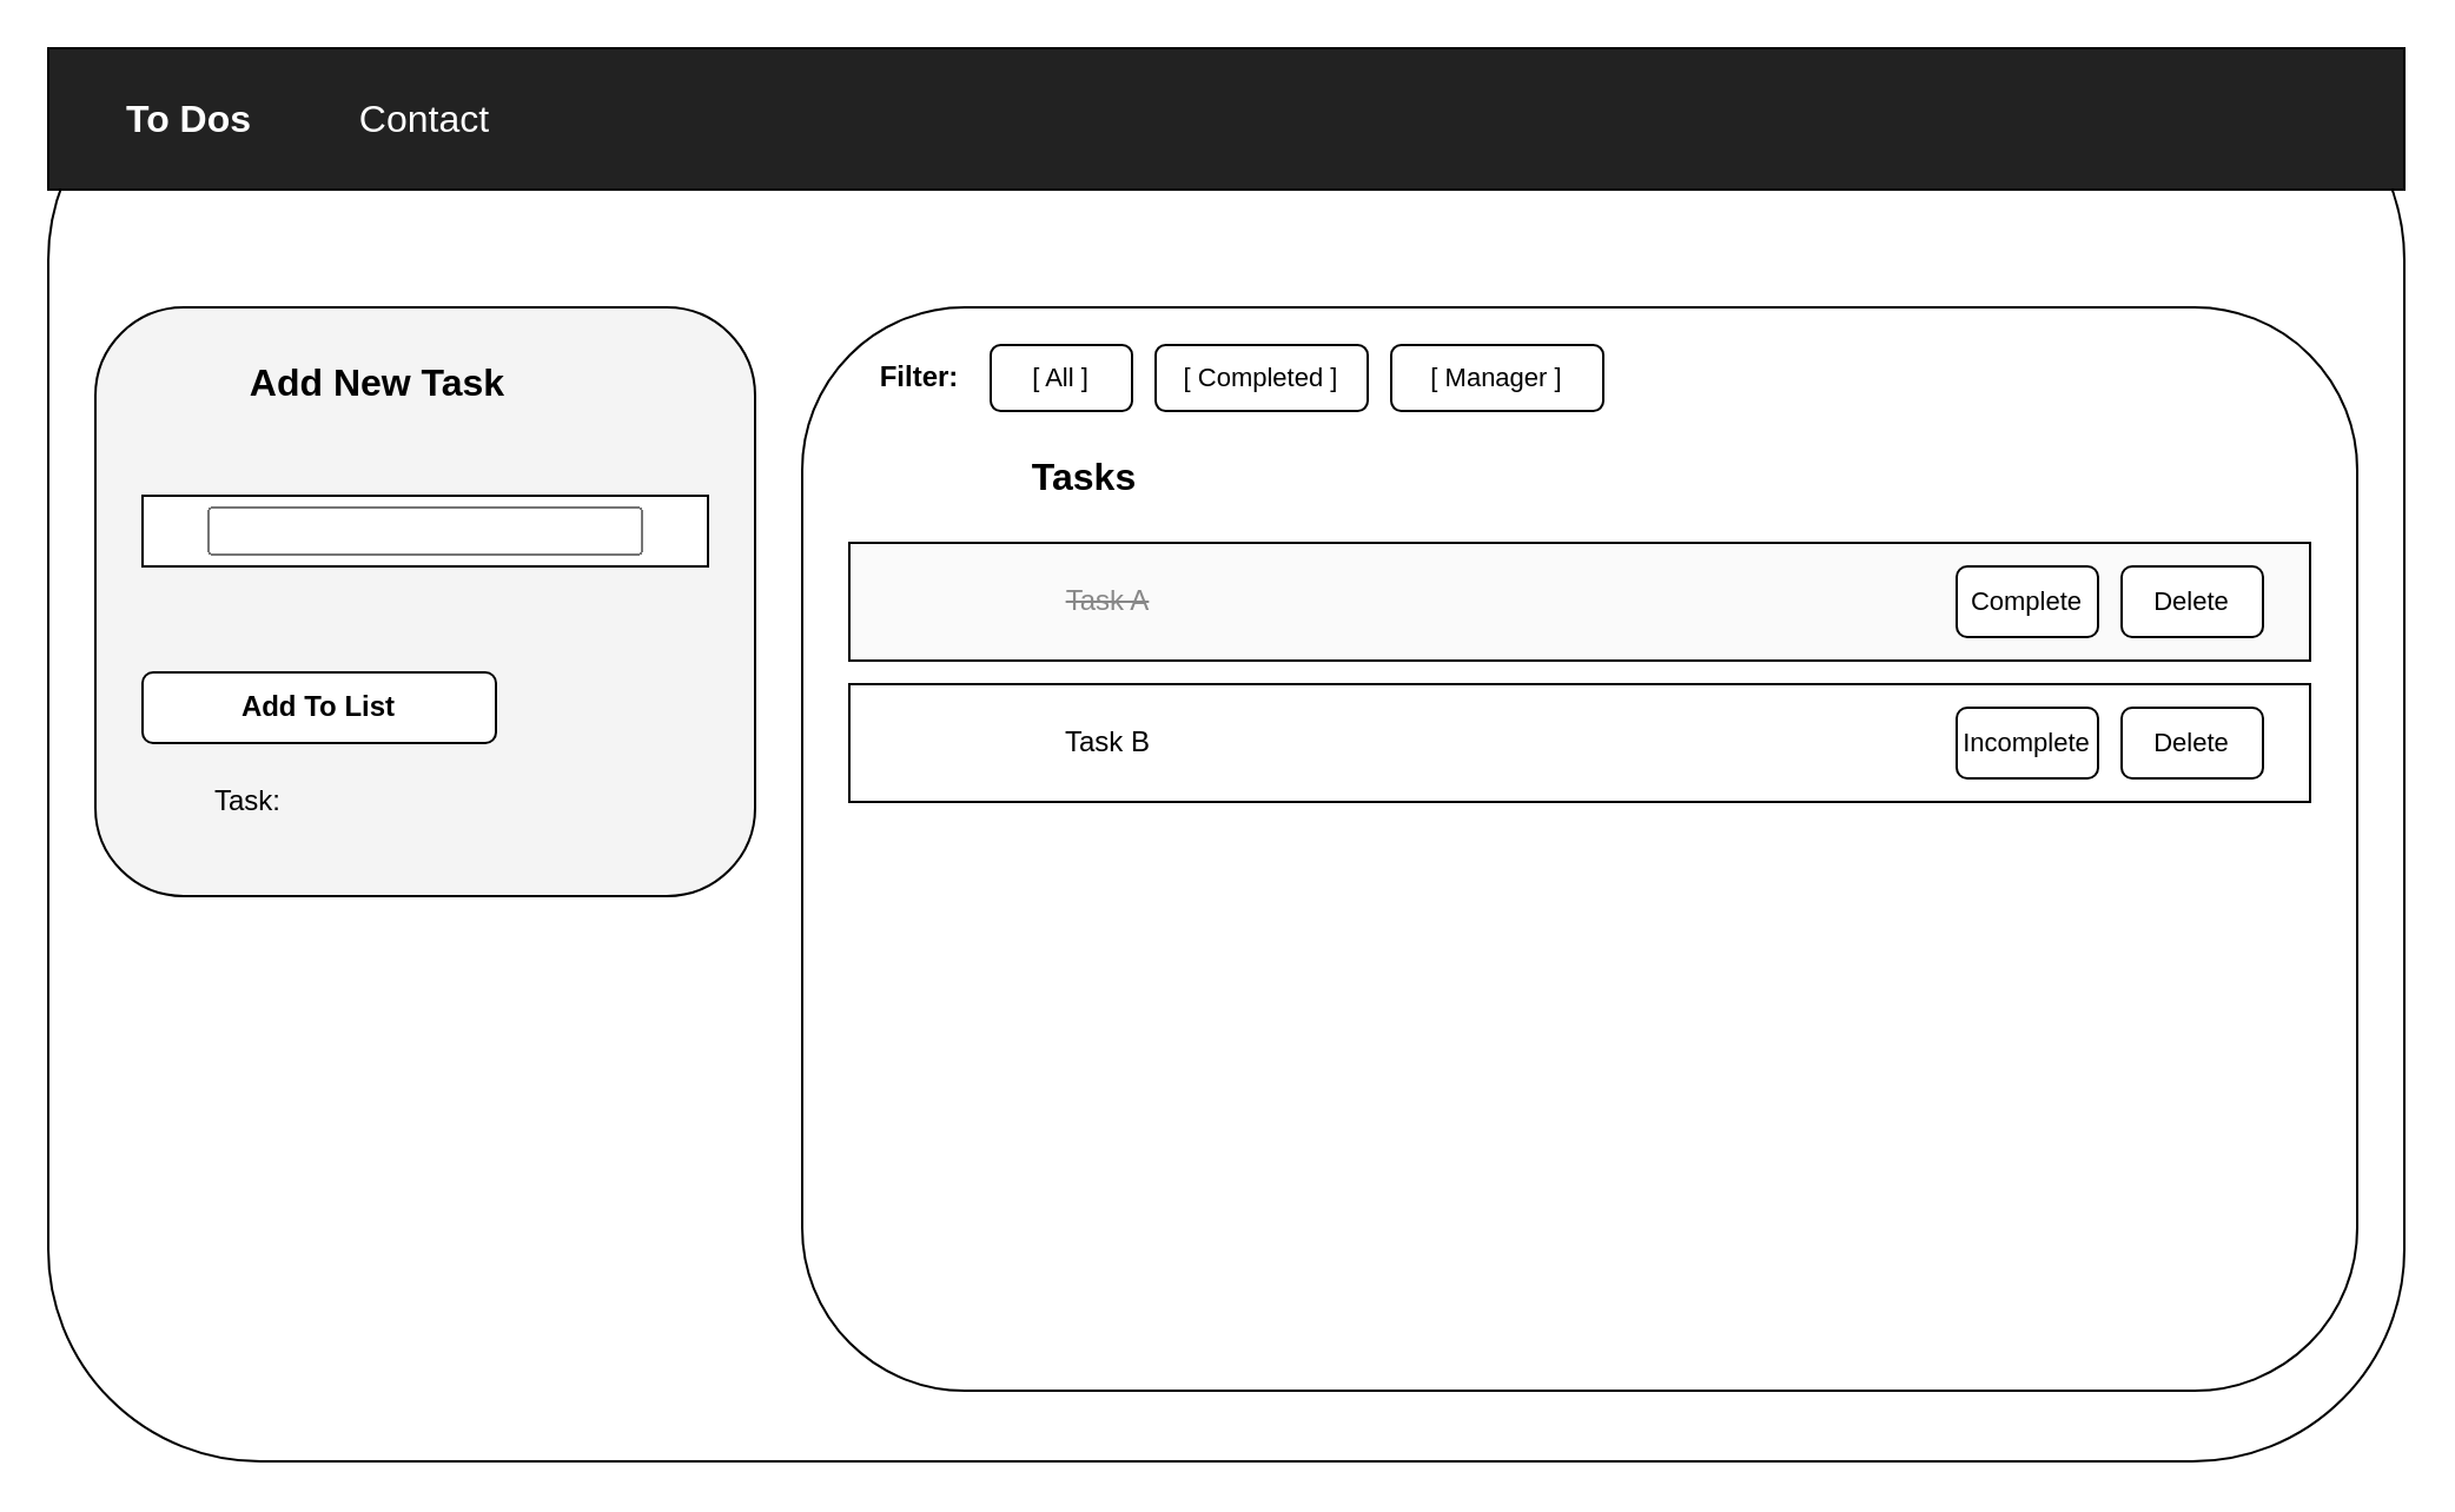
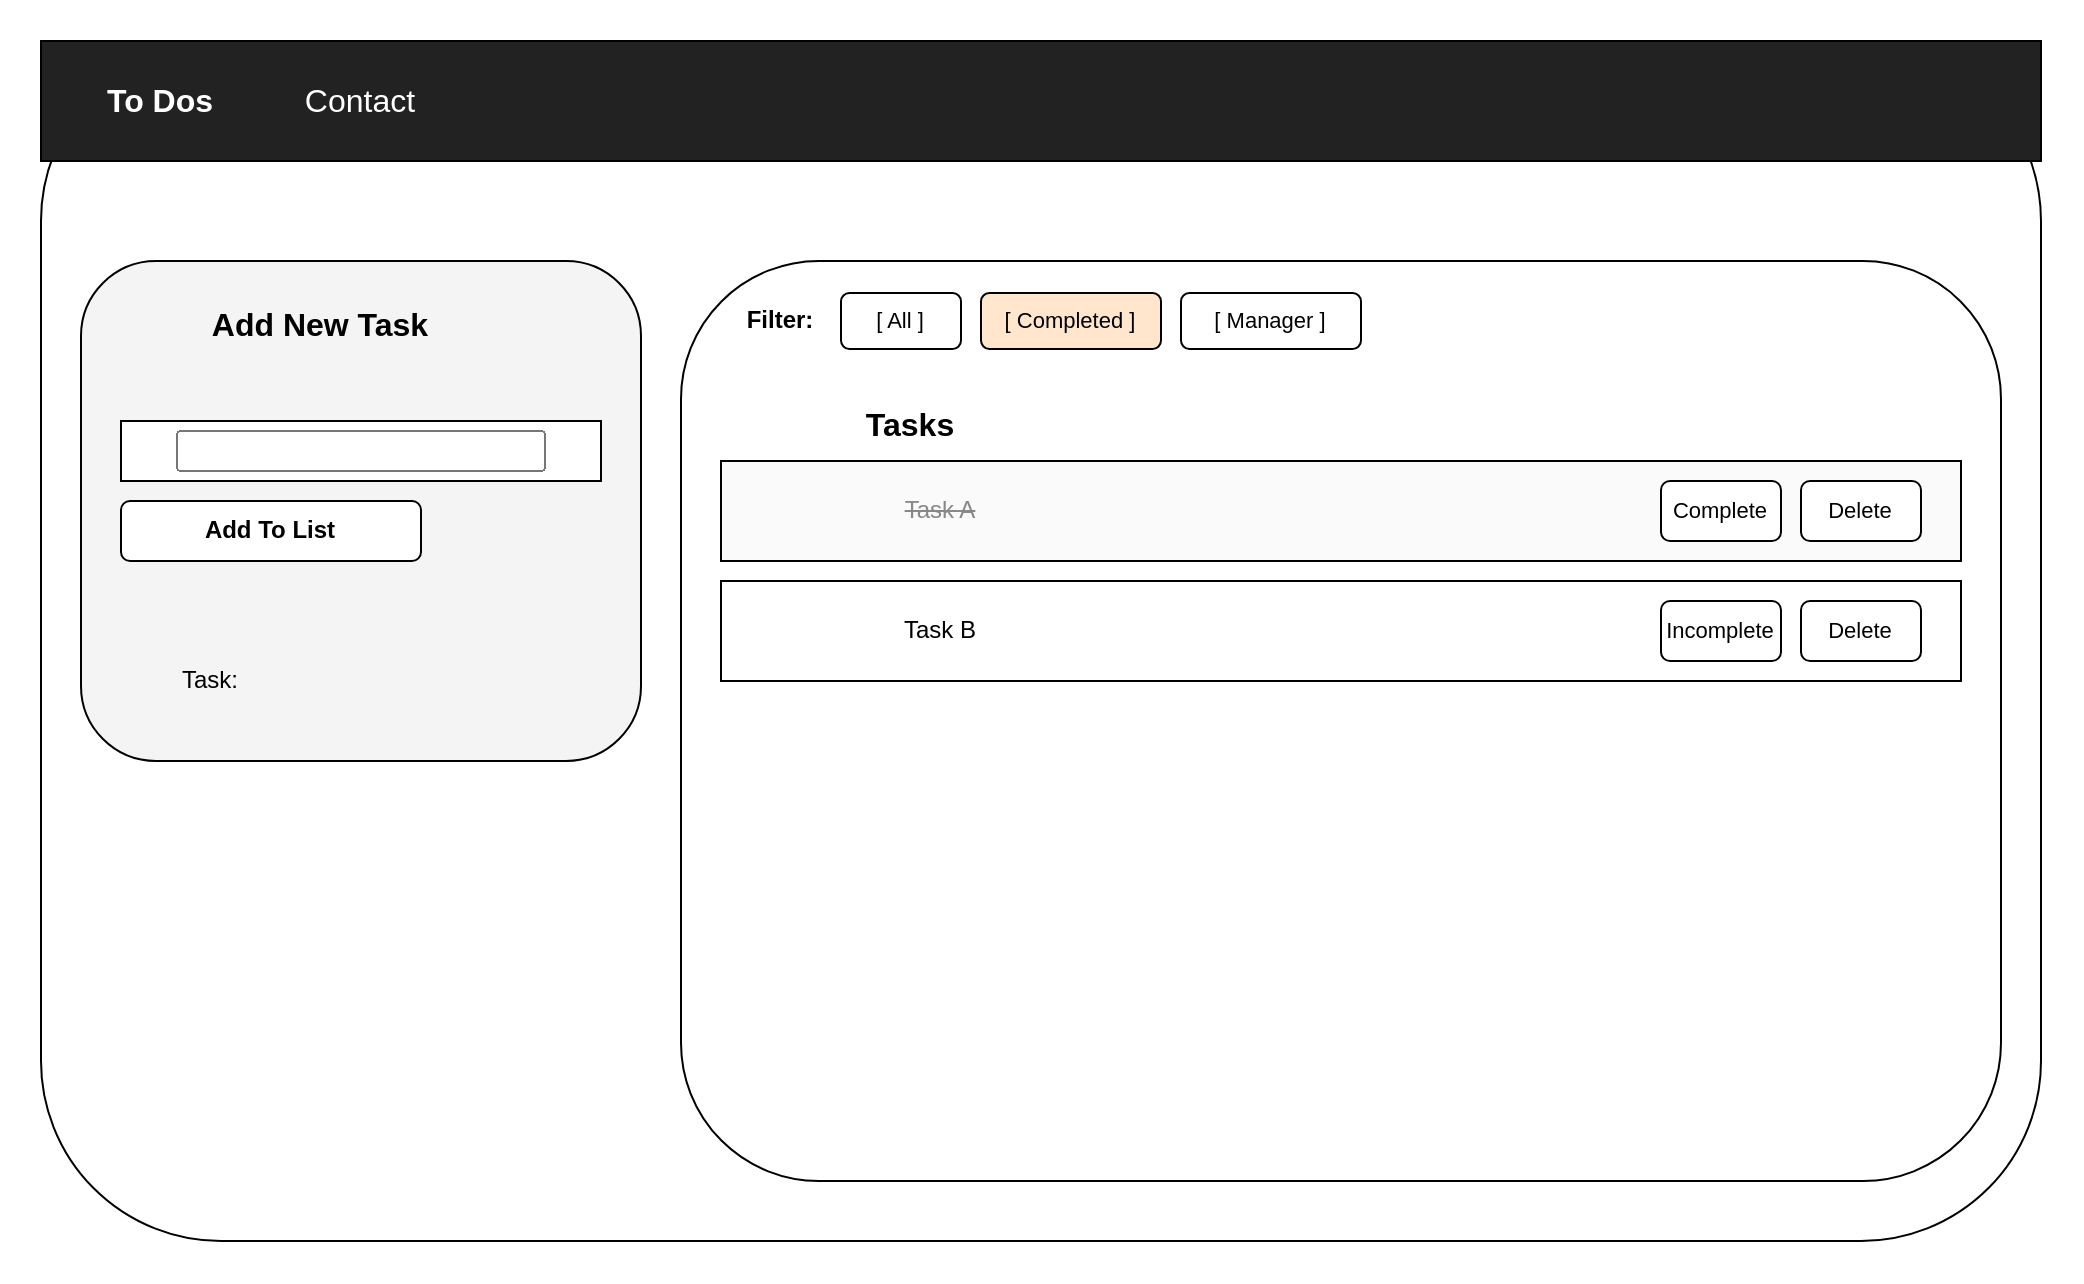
  <mxCell id="0" />
  <mxCell id="1" parent="0" />
  <mxCell id="2" value="&lt;b&gt;/todos view&lt;/b&gt; (Task Manager App)" style="rounded=1;whiteSpace=wrap;html=1;strokeColor=#000000;fillColor=#FFFFFF;fontSize=16;fontStyle=1;" vertex="1" parent="1"><mxGeometry x="20" y="20" width="1000" height="600" as="geometry" /></mxCell>
  <mxCell id="3" value="" style="rounded=0;whiteSpace=wrap;html=1;strokeColor=#000000;fillColor=#222222;fontColor=#FFFFFF;" vertex="1" parent="2"><mxGeometry width="1000" height="60" as="geometry" /></mxCell>
  <mxCell id="4" value="To Dos" style="whiteSpace=wrap;html=1;strokeColor=none;fillColor=none;fontColor=#FFFFFF;fontSize=16;fontStyle=1;" vertex="1" parent="3"><mxGeometry x="20" y="18" width="80" height="24" as="geometry" /></mxCell>
  <mxCell id="5" value="Contact" style="whiteSpace=wrap;html=1;strokeColor=none;fillColor=none;fontColor=#FFFFFF;fontSize=16;fontStyle=0;" vertex="1" parent="3"><mxGeometry x="110" y="18" width="100" height="24" as="geometry" /></mxCell>
  <mxCell id="6" value="" style="rounded=0;whiteSpace=wrap;html=1;strokeColor=none;fillColor=none;" vertex="1" parent="2"><mxGeometry x="20" y="110" width="960" height="460" as="geometry" /></mxCell>
  <mxCell id="7" value="" style="rounded=1;whiteSpace=wrap;html=1;strokeColor=#000000;fillColor=#F4F4F4;" vertex="1" parent="6"><mxGeometry width="280" height="250" as="geometry" /></mxCell>
  <mxCell id="8" value="Add New Task" style="whiteSpace=wrap;html=1;strokeColor=none;fillColor=none;fontSize=16;fontStyle=1;" vertex="1" parent="7"><mxGeometry x="20" y="20" width="200" height="24" as="geometry" /></mxCell>
  <mxCell id="9" value="Task:" style="whiteSpace=wrap;html=1;strokeColor=none;fillColor=none;fontSize=12;" vertex="1" parent="7"><mxGeometry x="35" y="200" width="60" height="20" as="geometry" /></mxCell>
  <mxCell id="10" value="&lt;input type='text' /&gt;" style="rounded=0;whiteSpace=wrap;html=1;strokeColor=#000000;fillColor=#FFFFFF;fontSize=12;fontColor=#999999;" vertex="1" parent="7"><mxGeometry x="20" y="80" width="240" height="30" as="geometry" /></mxCell>
- <mxCell id="11" value="Add To List" style="rounded=1;whiteSpace=wrap;html=1;strokeColor=#000000;fillColor=#FFFFFF;fontSize=12;fontStyle=1;" vertex="1" parent="7"><mxGeometry x="20" y="155" width="150" height="30" as="geometry" /></mxCell>
+ <mxCell id="11" value="Add To List" style="rounded=1;whiteSpace=wrap;html=1;strokeColor=#000000;fillColor=#FFFFFF;fontSize=12;fontStyle=1;" vertex="1" parent="7"><mxGeometry x="20" y="120" width="150" height="30" as="geometry" /></mxCell>
  <mxCell id="12" value="" style="rounded=1;whiteSpace=wrap;html=1;strokeColor=#000000;fillColor=#FFFFFF;" vertex="1" parent="6"><mxGeometry x="300" width="660" height="460" as="geometry" /></mxCell>
  <mxCell id="13" value="Filter:" style="whiteSpace=wrap;html=1;strokeColor=none;fillColor=none;fontSize=12;fontStyle=1;" vertex="1" parent="12"><mxGeometry x="20" y="20" width="60" height="20" as="geometry" /></mxCell>
  <mxCell id="14" value="[ All ]" style="rounded=1;whiteSpace=wrap;html=1;strokeColor=#000000;fillColor=#FFFFFF;fontSize=11;" vertex="1" parent="12"><mxGeometry x="80" y="16" width="60" height="28" as="geometry" /></mxCell>
- <mxCell id="15" value="[ Completed ]" style="rounded=1;whiteSpace=wrap;html=1;strokeColor=#000000;fillColor=#FFFFFF;fontSize=11;" vertex="1" parent="12"><mxGeometry x="150" y="16" width="90" height="28" as="geometry" /></mxCell>
+ <mxCell id="15" value="[ Completed ]" style="rounded=1;whiteSpace=wrap;html=1;strokeColor=#000000;fillColor=#ffe6cc;fontSize=11;" vertex="1" parent="12"><mxGeometry x="150" y="16" width="90" height="28" as="geometry" /></mxCell>
  <mxCell id="16" value="[ Manager ]" style="rounded=1;whiteSpace=wrap;html=1;strokeColor=#000000;fillColor=#FFFFFF;fontSize=11;" vertex="1" parent="12"><mxGeometry x="250" y="16" width="90" height="28" as="geometry" /></mxCell>
- <mxCell id="17" value="Tasks" style="whiteSpace=wrap;html=1;strokeColor=none;fillColor=none;fontSize=16;fontStyle=1;" vertex="1" parent="12"><mxGeometry x="20" y="60" width="200" height="24" as="geometry" /></mxCell>
+ <mxCell id="17" value="Tasks" style="whiteSpace=wrap;html=1;strokeColor=none;fillColor=none;fontSize=16;fontStyle=1;" vertex="1" parent="12"><mxGeometry x="15" y="70" width="200" height="24" as="geometry" /></mxCell>
  <mxCell id="18" value="" style="rounded=0;whiteSpace=wrap;html=1;strokeColor=#000000;fillColor=#FAFAFA;" vertex="1" parent="12"><mxGeometry x="20" y="100" width="620" height="50" as="geometry" /></mxCell>
  <mxCell id="19" value="&lt;strike&gt;Task A&lt;/strike&gt;" style="whiteSpace=wrap;html=1;strokeColor=none;fillColor=none;fontSize=12;fontColor=#888888;" vertex="1" parent="18"><mxGeometry x="10" y="15" width="200" height="20" as="geometry" /></mxCell>
  <mxCell id="20" value="Complete" style="rounded=1;whiteSpace=wrap;html=1;strokeColor=#000000;fillColor=#FFFFFF;fontSize=11;" vertex="1" parent="18"><mxGeometry x="470" y="10" width="60" height="30" as="geometry" /></mxCell>
  <mxCell id="21" value="Delete" style="rounded=1;whiteSpace=wrap;html=1;strokeColor=#000000;fillColor=#FFFFFF;fontSize=11;" vertex="1" parent="18"><mxGeometry x="540" y="10" width="60" height="30" as="geometry" /></mxCell>
  <mxCell id="22" value="" style="rounded=0;whiteSpace=wrap;html=1;strokeColor=#000000;fillColor=#FFFFFF;" vertex="1" parent="12"><mxGeometry x="20" y="160" width="620" height="50" as="geometry" /></mxCell>
  <mxCell id="23" value="Task B" style="whiteSpace=wrap;html=1;strokeColor=none;fillColor=none;fontSize=12;" vertex="1" parent="22"><mxGeometry x="10" y="15" width="200" height="20" as="geometry" /></mxCell>
  <mxCell id="24" value="Incomplete" style="rounded=1;whiteSpace=wrap;html=1;strokeColor=#000000;fillColor=#FFFFFF;fontSize=11;" vertex="1" parent="22"><mxGeometry x="470" y="10" width="60" height="30" as="geometry" /></mxCell>
  <mxCell id="25" value="Delete" style="rounded=1;whiteSpace=wrap;html=1;strokeColor=#000000;fillColor=#FFFFFF;fontSize=11;" vertex="1" parent="22"><mxGeometry x="540" y="10" width="60" height="30" as="geometry" /></mxCell>
